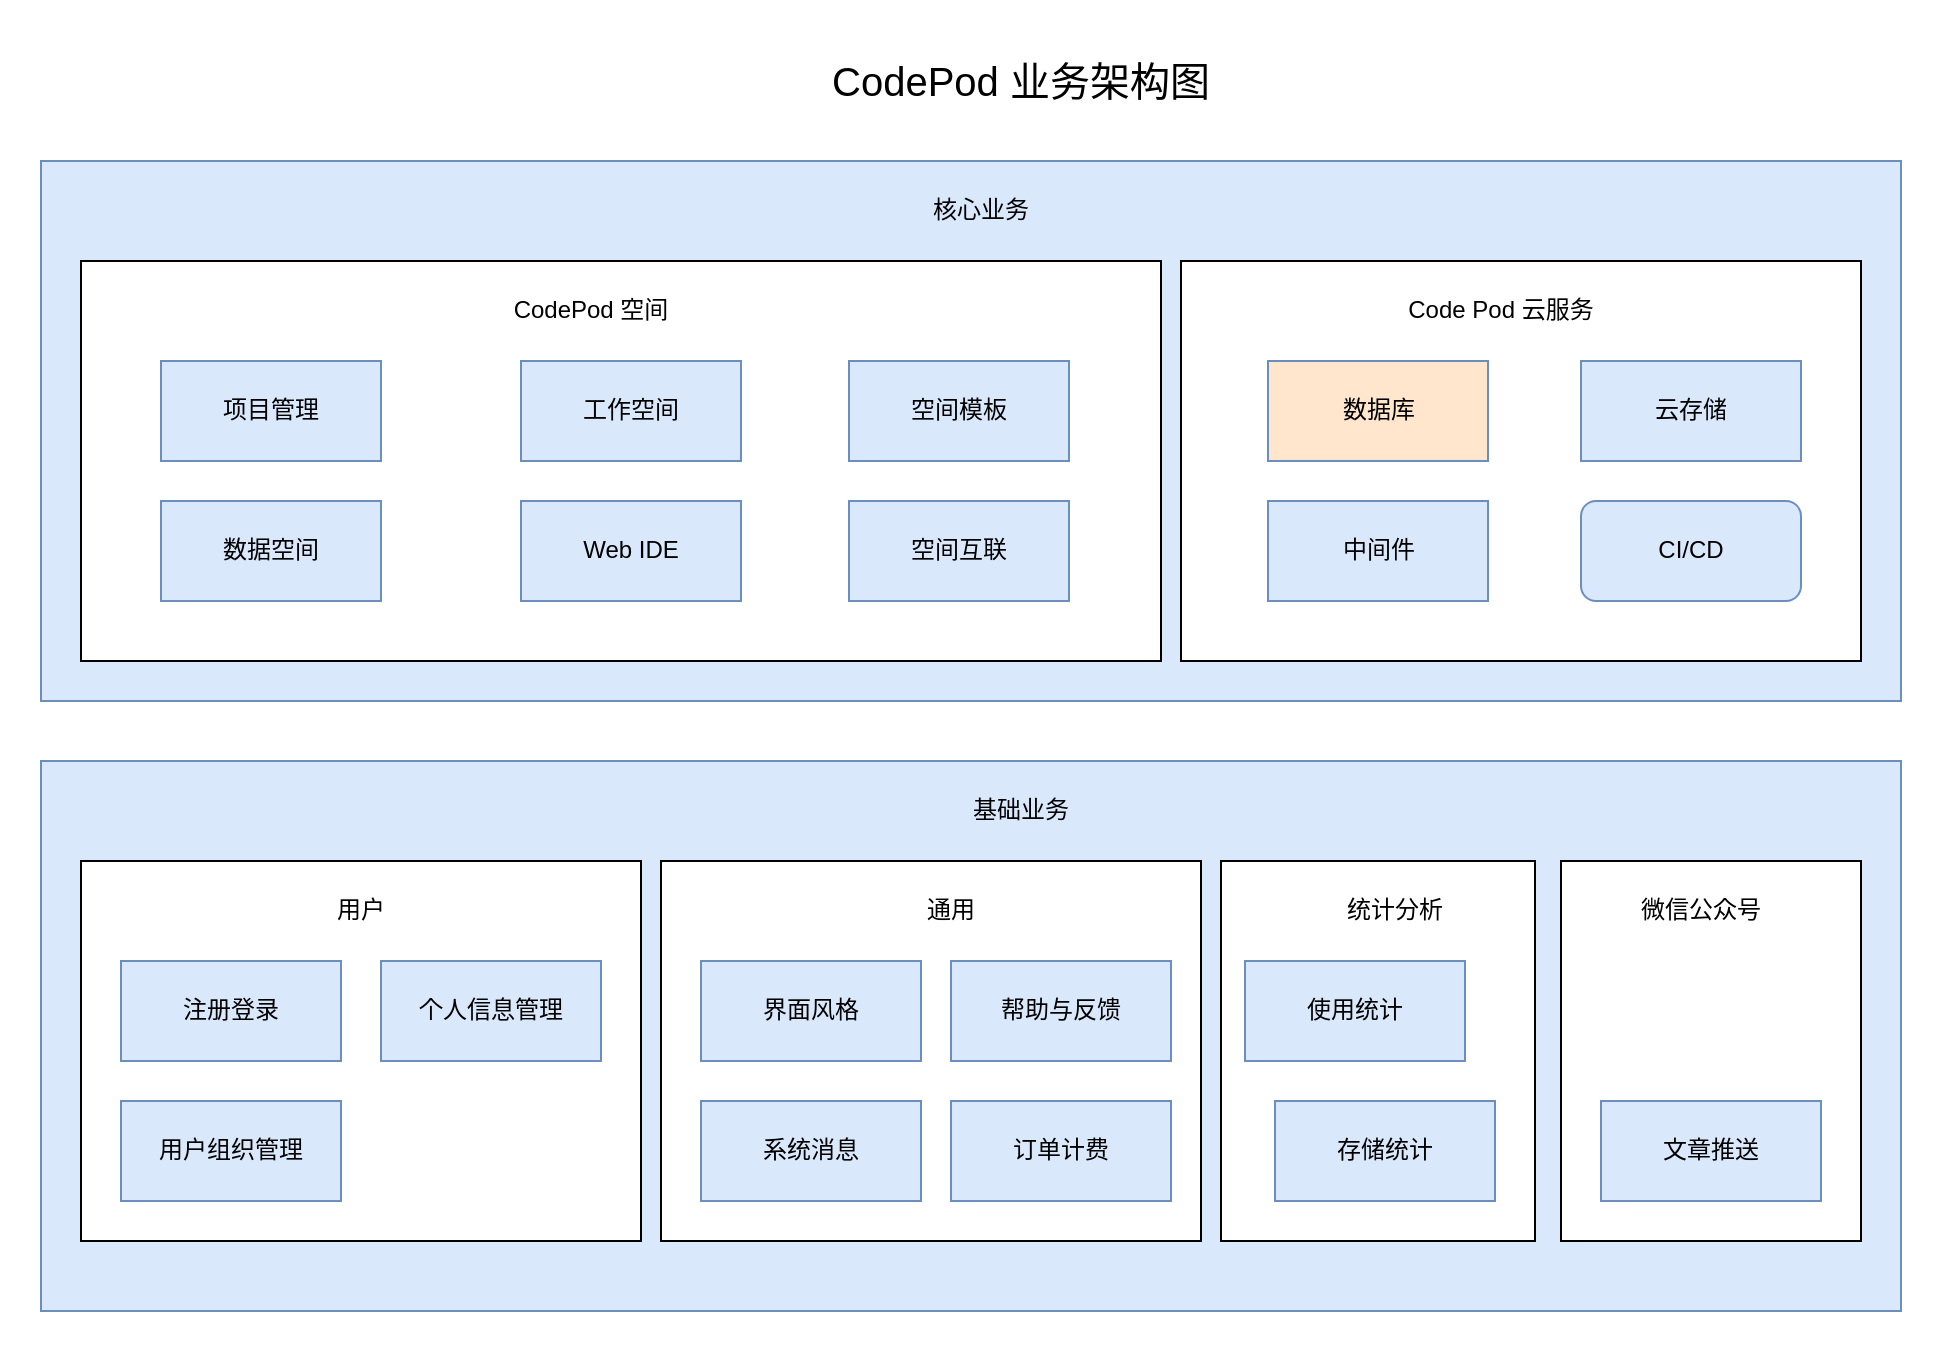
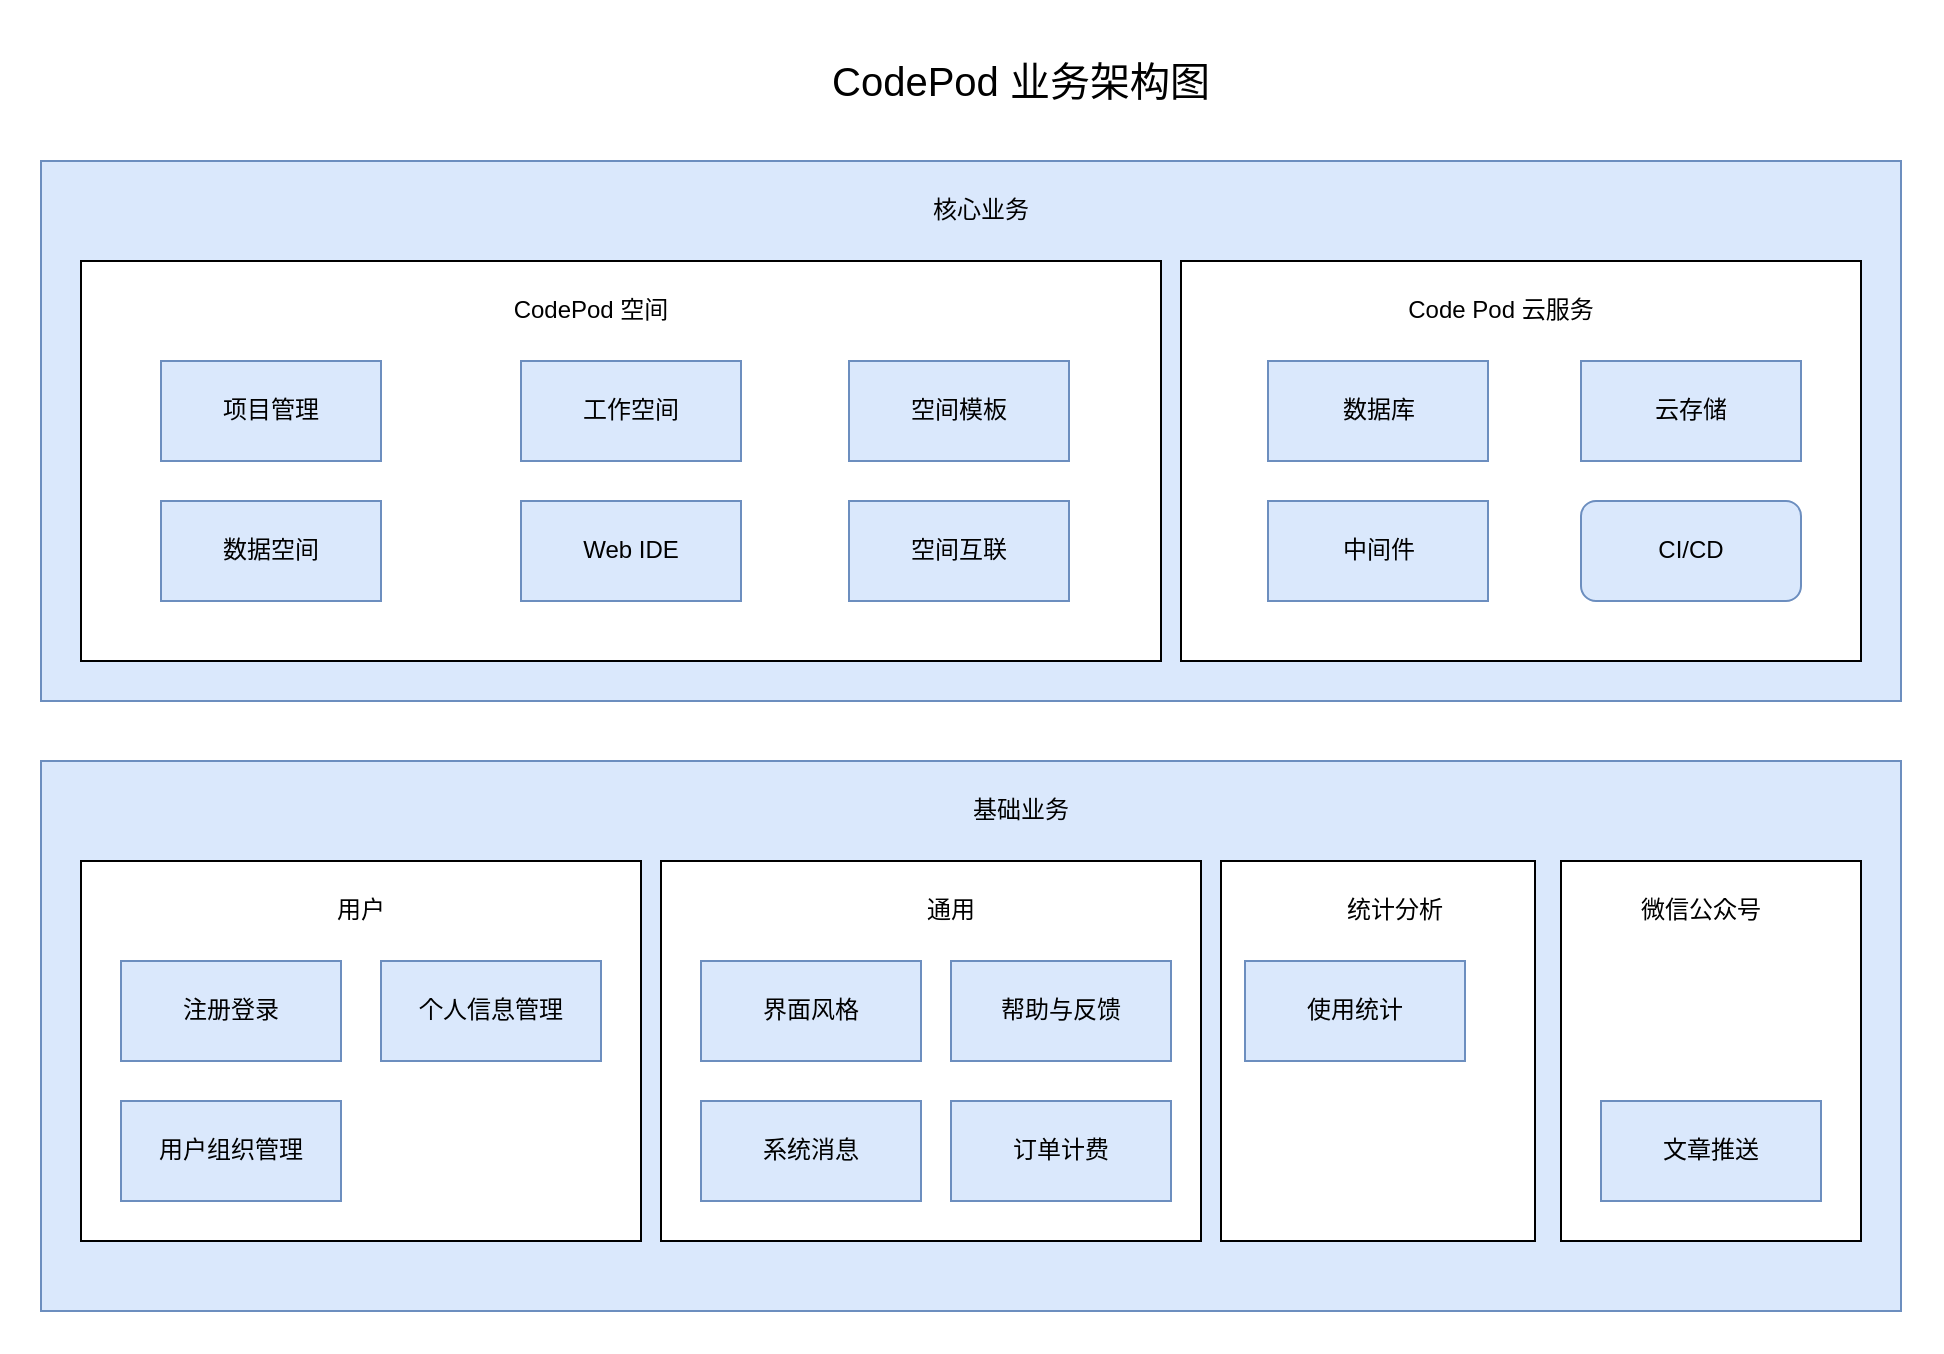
  <mxCell id="0" />
  <mxCell id="1" parent="0" />
  <mxCell id="2" value="" style="rounded=0;whiteSpace=wrap;html=1;fontSize=20;fillColor=#dae8fc;strokeColor=#6c8ebf;" parent="1" vertex="1"><mxGeometry x="20" y="380" width="930" height="275" as="geometry" /></mxCell>
  <mxCell id="3" value="" style="rounded=0;whiteSpace=wrap;html=1;fontSize=20;fillColor=#dae8fc;strokeColor=#6c8ebf;" parent="1" vertex="1"><mxGeometry x="20" y="80" width="930" height="270" as="geometry" /></mxCell>
  <mxCell id="4" value="" style="html=1;" parent="1" vertex="1"><mxGeometry x="40" y="130" width="540" height="200" as="geometry" /></mxCell>
  <mxCell id="5" value="CodePod 空间" style="text;html=1;align=center;verticalAlign=middle;resizable=0;points=[];autosize=1;strokeColor=none;fillColor=none;" parent="1" vertex="1"><mxGeometry x="245" y="140" width="100" height="30" as="geometry" /></mxCell>
  <mxCell id="6" value="工作空间" style="html=1;fillColor=#dae8fc;strokeColor=#6c8ebf;" parent="1" vertex="1"><mxGeometry x="260" y="180" width="110" height="50" as="geometry" /></mxCell>
  <mxCell id="7" value="空间模板" style="html=1;fillColor=#dae8fc;strokeColor=#6c8ebf;" parent="1" vertex="1"><mxGeometry x="424" y="180" width="110" height="50" as="geometry" /></mxCell>
  <mxCell id="8" value="数据空间" style="html=1;fillColor=#dae8fc;strokeColor=#6c8ebf;" parent="1" vertex="1"><mxGeometry x="80" y="250" width="110" height="50" as="geometry" /></mxCell>
  <mxCell id="9" value="" style="html=1;" parent="1" vertex="1"><mxGeometry x="330" y="430" width="270" height="190" as="geometry" /></mxCell>
  <mxCell id="10" value="通用" style="text;html=1;align=center;verticalAlign=middle;resizable=0;points=[];autosize=1;strokeColor=none;fillColor=none;" parent="1" vertex="1"><mxGeometry x="450" y="440" width="50" height="30" as="geometry" /></mxCell>
  <mxCell id="11" value="界面风格" style="html=1;fillColor=#dae8fc;strokeColor=#6c8ebf;" parent="1" vertex="1"><mxGeometry x="350" y="480" width="110" height="50" as="geometry" /></mxCell>
  <mxCell id="12" value="系统消息" style="html=1;fillColor=#dae8fc;strokeColor=#6c8ebf;" parent="1" vertex="1"><mxGeometry x="350" y="550" width="110" height="50" as="geometry" /></mxCell>
  <mxCell id="13" value="帮助与反馈" style="html=1;fillColor=#dae8fc;strokeColor=#6c8ebf;" parent="1" vertex="1"><mxGeometry x="475" y="480" width="110" height="50" as="geometry" /></mxCell>
  <mxCell id="14" value="" style="html=1;" parent="1" vertex="1"><mxGeometry x="40" y="430" width="280" height="190" as="geometry" /></mxCell>
  <mxCell id="15" value="用户" style="text;html=1;align=center;verticalAlign=middle;resizable=0;points=[];autosize=1;strokeColor=none;fillColor=none;" parent="1" vertex="1"><mxGeometry x="155" y="440" width="50" height="30" as="geometry" /></mxCell>
  <mxCell id="16" value="注册登录" style="html=1;fillColor=#dae8fc;strokeColor=#6c8ebf;" parent="1" vertex="1"><mxGeometry x="60" y="480" width="110" height="50" as="geometry" /></mxCell>
  <mxCell id="17" value="个人信息管理" style="html=1;fillColor=#dae8fc;strokeColor=#6c8ebf;" parent="1" vertex="1"><mxGeometry x="190" y="480" width="110" height="50" as="geometry" /></mxCell>
  <mxCell id="18" value="用户组织管理" style="html=1;fillColor=#dae8fc;strokeColor=#6c8ebf;" parent="1" vertex="1"><mxGeometry x="60" y="550" width="110" height="50" as="geometry" /></mxCell>
  <mxCell id="19" value="项目管理" style="html=1;fillColor=#dae8fc;strokeColor=#6c8ebf;" parent="1" vertex="1"><mxGeometry x="80" y="180" width="110" height="50" as="geometry" /></mxCell>
  <mxCell id="20" value="" style="html=1;" parent="1" vertex="1"><mxGeometry x="610" y="430" width="157" height="190" as="geometry" /></mxCell>
  <mxCell id="21" value="统计分析" style="text;html=1;align=center;verticalAlign=middle;resizable=0;points=[];autosize=1;strokeColor=none;fillColor=none;" parent="1" vertex="1"><mxGeometry x="662" y="440" width="70" height="30" as="geometry" /></mxCell>
  <mxCell id="22" value="使用统计" style="html=1;fillColor=#dae8fc;strokeColor=#6c8ebf;" parent="1" vertex="1"><mxGeometry x="622" y="480" width="110" height="50" as="geometry" /></mxCell>
- <mxCell id="23" value="存储统计" style="html=1;fillColor=#dae8fc;strokeColor=#6c8ebf;" parent="1" vertex="1"><mxGeometry x="637" y="550" width="110" height="50" as="geometry" /></mxCell>
  <mxCell id="24" value="基础业务" style="text;html=1;align=center;verticalAlign=middle;resizable=0;points=[];autosize=1;strokeColor=none;fillColor=none;" parent="1" vertex="1"><mxGeometry x="475" y="390" width="70" height="30" as="geometry" /></mxCell>
  <mxCell id="25" value="CodePod 业务架构图" style="text;html=1;align=center;verticalAlign=middle;resizable=0;points=[];autosize=1;strokeColor=none;fillColor=none;fontSize=20;" parent="1" vertex="1"><mxGeometry x="405" y="20" width="210" height="40" as="geometry" /></mxCell>
  <mxCell id="26" value="Web IDE" style="html=1;fillColor=#dae8fc;strokeColor=#6c8ebf;" parent="1" vertex="1"><mxGeometry x="260" y="250" width="110" height="50" as="geometry" /></mxCell>
  <mxCell id="27" value="" style="html=1;" parent="1" vertex="1"><mxGeometry x="590" y="130" width="340" height="200" as="geometry" /></mxCell>
  <mxCell id="28" value="Code Pod 云服务" style="text;html=1;align=center;verticalAlign=middle;resizable=0;points=[];autosize=1;strokeColor=none;fillColor=none;" parent="1" vertex="1"><mxGeometry x="690" y="140" width="120" height="30" as="geometry" /></mxCell>
- <mxCell id="29" value="数据库" style="html=1;fillColor=#ffe6cc;strokeColor=#6c8ebf;" parent="1" vertex="1"><mxGeometry x="633.5" y="180" width="110" height="50" as="geometry" /></mxCell>
+ <mxCell id="29" value="数据库" style="html=1;fillColor=#dae8fc;strokeColor=#6c8ebf;" parent="1" vertex="1"><mxGeometry x="633.5" y="180" width="110" height="50" as="geometry" /></mxCell>
  <mxCell id="30" value="中间件" style="html=1;fillColor=#dae8fc;strokeColor=#6c8ebf;" parent="1" vertex="1"><mxGeometry x="633.5" y="250" width="110" height="50" as="geometry" /></mxCell>
  <mxCell id="31" value="云存储" style="html=1;fillColor=#dae8fc;strokeColor=#6c8ebf;" parent="1" vertex="1"><mxGeometry x="790" y="180" width="110" height="50" as="geometry" /></mxCell>
  <mxCell id="32" value="核心业务" style="text;html=1;align=center;verticalAlign=middle;resizable=0;points=[];autosize=1;strokeColor=none;fillColor=none;" vertex="1" parent="1"><mxGeometry x="455" y="90" width="70" height="30" as="geometry" /></mxCell>
  <mxCell id="33" value="" style="html=1;" vertex="1" parent="1"><mxGeometry x="780" y="430" width="150" height="190" as="geometry" /></mxCell>
  <mxCell id="34" value="微信公众号" style="text;html=1;align=center;verticalAlign=middle;resizable=0;points=[];autosize=1;strokeColor=none;fillColor=none;" vertex="1" parent="1"><mxGeometry x="810" y="440" width="80" height="30" as="geometry" /></mxCell>
  <mxCell id="35" value="文章推送" style="html=1;fillColor=#dae8fc;strokeColor=#6c8ebf;" vertex="1" parent="1"><mxGeometry x="800" y="550" width="110" height="50" as="geometry" /></mxCell>
  <mxCell id="36" value="CI/CD" style="html=1;fillColor=#dae8fc;strokeColor=#6c8ebf;rounded=1;" vertex="1" parent="1"><mxGeometry x="790" y="250" width="110" height="50" as="geometry" /></mxCell>
  <mxCell id="37" value="订单计费" style="html=1;fillColor=#dae8fc;strokeColor=#6c8ebf;" vertex="1" parent="1"><mxGeometry x="475" y="550" width="110" height="50" as="geometry" /></mxCell>
  <mxCell id="38" value="空间互联" style="html=1;fillColor=#dae8fc;strokeColor=#6c8ebf;" vertex="1" parent="1"><mxGeometry x="424" y="250" width="110" height="50" as="geometry" /></mxCell>
